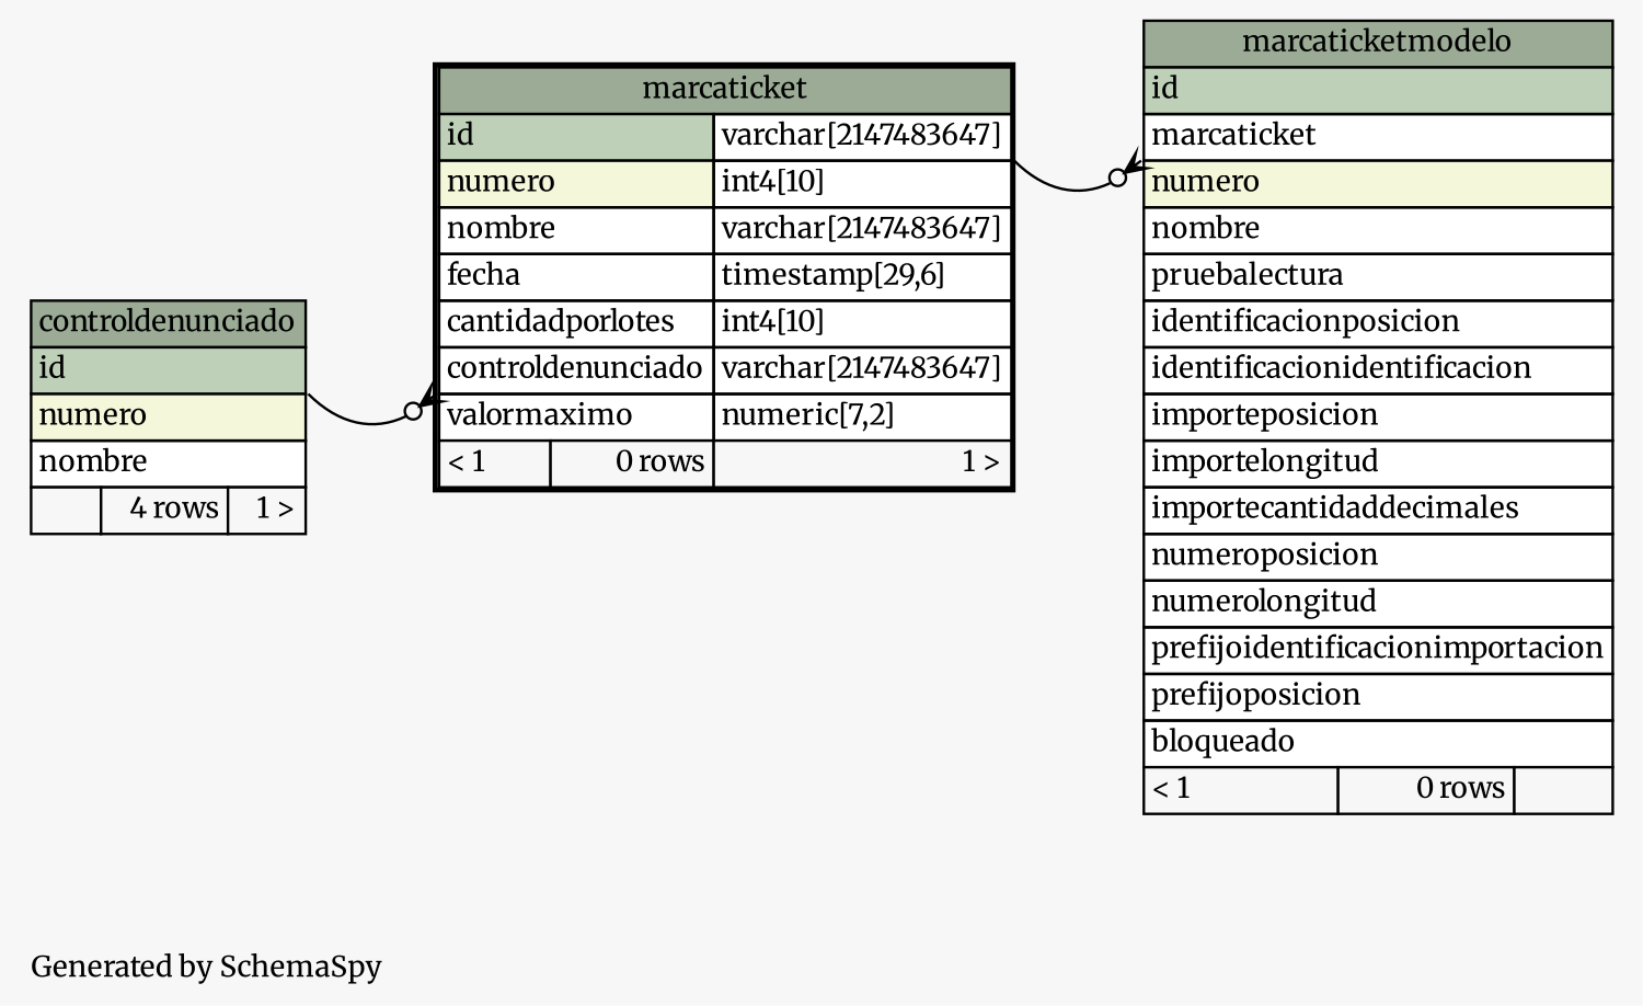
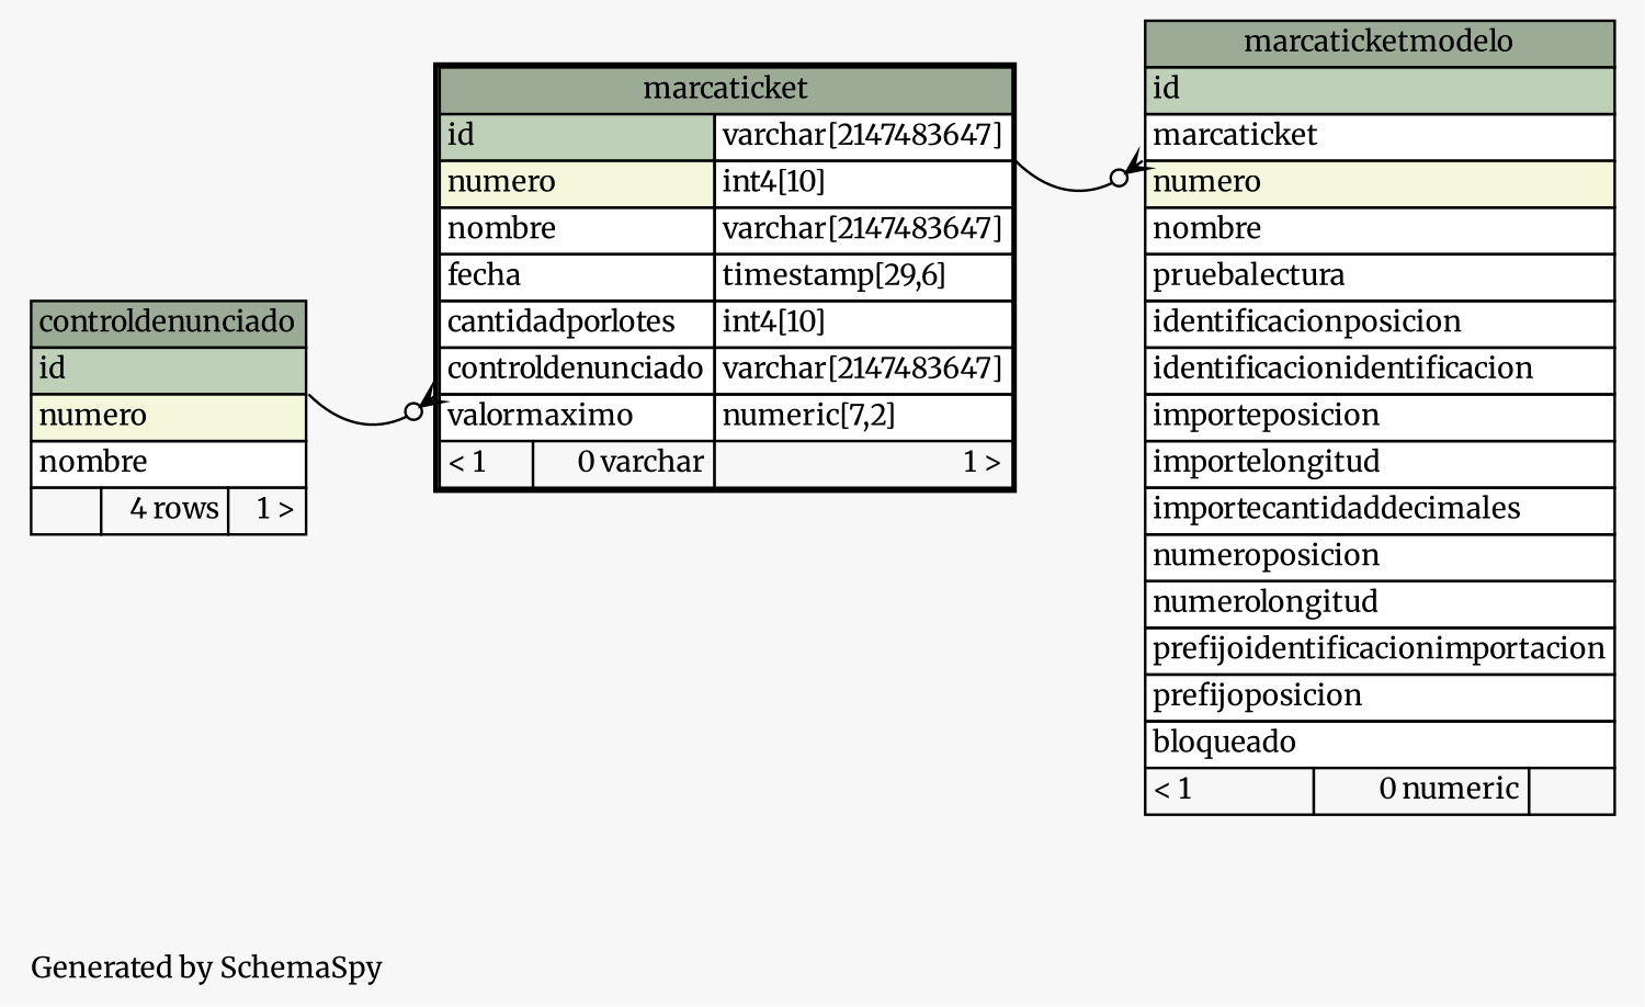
  digraph {
    bgcolor="#f7f7f7"
    fontname=Merriweather
    fontsize=11
    label="\nGenerated by SchemaSpy"
    labeljust=l
    nodesep=0.18
    rankdir=RL
    ranksep=0.46
    node [fontname=Merriweather fontsize=11 shape=plaintext]
    edge [arrowhead=none arrowsize=0.8 arrowtail=crowodot dir=back fontname=Merriweather]
-   n1 [label=<     <TABLE BORDER="2" CELLBORDER="1" CELLSPACING="0" BGCOLOR="#ffffff">       <TR><TD COLSPAN="3" BGCOLOR="#9bab96" ALIGN="CENTER">marcaticket</TD></TR>       <TR><TD PORT="id" COLSPAN="2" BGCOLOR="#bed1b8" ALIGN="LEFT">id</TD><TD PORT="id.type" ALIGN="LEFT">varchar[2147483647]</TD></TR>       <TR><TD PORT="numero" COLSPAN="2" BGCOLOR="#f4f7da" ALIGN="LEFT">numero</TD><TD PORT="numero.type" ALIGN="LEFT">int4[10]</TD></TR>       <TR><TD PORT="nombre" COLSPAN="2" ALIGN="LEFT">nombre</TD><TD PORT="nombre.type" ALIGN="LEFT">varchar[2147483647]</TD></TR>       <TR><TD PORT="fecha" COLSPAN="2" ALIGN="LEFT">fecha</TD><TD PORT="fecha.type" ALIGN="LEFT">timestamp[29,6]</TD></TR>       <TR><TD PORT="cantidadporlotes" COLSPAN="2" ALIGN="LEFT">cantidadporlotes</TD><TD PORT="cantidadporlotes.type" ALIGN="LEFT">int4[10]</TD></TR>       <TR><TD PORT="controldenunciado" COLSPAN="2" ALIGN="LEFT">controldenunciado</TD><TD PORT="controldenunciado.type" ALIGN="LEFT">varchar[2147483647]</TD></TR>       <TR><TD PORT="valormaximo" COLSPAN="2" ALIGN="LEFT">valormaximo</TD><TD PORT="valormaximo.type" ALIGN="LEFT">numeric[7,2]</TD></TR>       <TR><TD ALIGN="LEFT" BGCOLOR="#f7f7f7">&lt; 1</TD><TD ALIGN="RIGHT" BGCOLOR="#f7f7f7">0 rows</TD><TD ALIGN="RIGHT" BGCOLOR="#f7f7f7">1 &gt;</TD></TR>     </TABLE>>]
+   n1 [label=<     <TABLE BORDER="2" CELLBORDER="1" CELLSPACING="0" BGCOLOR="#ffffff">       <TR><TD COLSPAN="3" BGCOLOR="#9bab96" ALIGN="CENTER">marcaticket</TD></TR>       <TR><TD PORT="id" COLSPAN="2" BGCOLOR="#bed1b8" ALIGN="LEFT">id</TD><TD PORT="id.type" ALIGN="LEFT">varchar[2147483647]</TD></TR>       <TR><TD PORT="numero" COLSPAN="2" BGCOLOR="#f4f7da" ALIGN="LEFT">numero</TD><TD PORT="numero.type" ALIGN="LEFT">int4[10]</TD></TR>       <TR><TD PORT="nombre" COLSPAN="2" ALIGN="LEFT">nombre</TD><TD PORT="nombre.type" ALIGN="LEFT">varchar[2147483647]</TD></TR>       <TR><TD PORT="fecha" COLSPAN="2" ALIGN="LEFT">fecha</TD><TD PORT="fecha.type" ALIGN="LEFT">timestamp[29,6]</TD></TR>       <TR><TD PORT="cantidadporlotes" COLSPAN="2" ALIGN="LEFT">cantidadporlotes</TD><TD PORT="cantidadporlotes.type" ALIGN="LEFT">int4[10]</TD></TR>       <TR><TD PORT="controldenunciado" COLSPAN="2" ALIGN="LEFT">controldenunciado</TD><TD PORT="controldenunciado.type" ALIGN="LEFT">varchar[2147483647]</TD></TR>       <TR><TD PORT="valormaximo" COLSPAN="2" ALIGN="LEFT">valormaximo</TD><TD PORT="valormaximo.type" ALIGN="LEFT">numeric[7,2]</TD></TR>       <TR><TD ALIGN="LEFT" BGCOLOR="#f7f7f7">&lt; 1</TD><TD ALIGN="RIGHT" BGCOLOR="#f7f7f7">0 varchar</TD><TD ALIGN="RIGHT" BGCOLOR="#f7f7f7">1 &gt;</TD></TR>     </TABLE>>]
    n2 [label=<     <TABLE BORDER="0" CELLBORDER="1" CELLSPACING="0" BGCOLOR="#ffffff">       <TR><TD COLSPAN="3" BGCOLOR="#9bab96" ALIGN="CENTER">controldenunciado</TD></TR>       <TR><TD PORT="id" COLSPAN="3" BGCOLOR="#bed1b8" ALIGN="LEFT">id</TD></TR>       <TR><TD PORT="numero" COLSPAN="3" BGCOLOR="#f4f7da" ALIGN="LEFT">numero</TD></TR>       <TR><TD PORT="nombre" COLSPAN="3" ALIGN="LEFT">nombre</TD></TR>       <TR><TD ALIGN="LEFT" BGCOLOR="#f7f7f7">  </TD><TD ALIGN="RIGHT" BGCOLOR="#f7f7f7">4 rows</TD><TD ALIGN="RIGHT" BGCOLOR="#f7f7f7">1 &gt;</TD></TR>     </TABLE>>]
-   n3 [label=<     <TABLE BORDER="0" CELLBORDER="1" CELLSPACING="0" BGCOLOR="#ffffff">       <TR><TD COLSPAN="3" BGCOLOR="#9bab96" ALIGN="CENTER">marcaticketmodelo</TD></TR>       <TR><TD PORT="id" COLSPAN="3" BGCOLOR="#bed1b8" ALIGN="LEFT">id</TD></TR>       <TR><TD PORT="marcaticket" COLSPAN="3" ALIGN="LEFT">marcaticket</TD></TR>       <TR><TD PORT="numero" COLSPAN="3" BGCOLOR="#f4f7da" ALIGN="LEFT">numero</TD></TR>       <TR><TD PORT="nombre" COLSPAN="3" ALIGN="LEFT">nombre</TD></TR>       <TR><TD PORT="pruebalectura" COLSPAN="3" ALIGN="LEFT">pruebalectura</TD></TR>       <TR><TD PORT="identificacionposicion" COLSPAN="3" ALIGN="LEFT">identificacionposicion</TD></TR>       <TR><TD PORT="identificacionidentificacion" COLSPAN="3" ALIGN="LEFT">identificacionidentificacion</TD></TR>       <TR><TD PORT="importeposicion" COLSPAN="3" ALIGN="LEFT">importeposicion</TD></TR>       <TR><TD PORT="importelongitud" COLSPAN="3" ALIGN="LEFT">importelongitud</TD></TR>       <TR><TD PORT="importecantidaddecimales" COLSPAN="3" ALIGN="LEFT">importecantidaddecimales</TD></TR>       <TR><TD PORT="numeroposicion" COLSPAN="3" ALIGN="LEFT">numeroposicion</TD></TR>       <TR><TD PORT="numerolongitud" COLSPAN="3" ALIGN="LEFT">numerolongitud</TD></TR>       <TR><TD PORT="prefijoidentificacionimportacion" COLSPAN="3" ALIGN="LEFT">prefijoidentificacionimportacion</TD></TR>       <TR><TD PORT="prefijoposicion" COLSPAN="3" ALIGN="LEFT">prefijoposicion</TD></TR>       <TR><TD PORT="bloqueado" COLSPAN="3" ALIGN="LEFT">bloqueado</TD></TR>       <TR><TD ALIGN="LEFT" BGCOLOR="#f7f7f7">&lt; 1</TD><TD ALIGN="RIGHT" BGCOLOR="#f7f7f7">0 rows</TD><TD ALIGN="RIGHT" BGCOLOR="#f7f7f7">  </TD></TR>     </TABLE>>]
+   n3 [label=<     <TABLE BORDER="0" CELLBORDER="1" CELLSPACING="0" BGCOLOR="#ffffff">       <TR><TD COLSPAN="3" BGCOLOR="#9bab96" ALIGN="CENTER">marcaticketmodelo</TD></TR>       <TR><TD PORT="id" COLSPAN="3" BGCOLOR="#bed1b8" ALIGN="LEFT">id</TD></TR>       <TR><TD PORT="marcaticket" COLSPAN="3" ALIGN="LEFT">marcaticket</TD></TR>       <TR><TD PORT="numero" COLSPAN="3" BGCOLOR="#f4f7da" ALIGN="LEFT">numero</TD></TR>       <TR><TD PORT="nombre" COLSPAN="3" ALIGN="LEFT">nombre</TD></TR>       <TR><TD PORT="pruebalectura" COLSPAN="3" ALIGN="LEFT">pruebalectura</TD></TR>       <TR><TD PORT="identificacionposicion" COLSPAN="3" ALIGN="LEFT">identificacionposicion</TD></TR>       <TR><TD PORT="identificacionidentificacion" COLSPAN="3" ALIGN="LEFT">identificacionidentificacion</TD></TR>       <TR><TD PORT="importeposicion" COLSPAN="3" ALIGN="LEFT">importeposicion</TD></TR>       <TR><TD PORT="importelongitud" COLSPAN="3" ALIGN="LEFT">importelongitud</TD></TR>       <TR><TD PORT="importecantidaddecimales" COLSPAN="3" ALIGN="LEFT">importecantidaddecimales</TD></TR>       <TR><TD PORT="numeroposicion" COLSPAN="3" ALIGN="LEFT">numeroposicion</TD></TR>       <TR><TD PORT="numerolongitud" COLSPAN="3" ALIGN="LEFT">numerolongitud</TD></TR>       <TR><TD PORT="prefijoidentificacionimportacion" COLSPAN="3" ALIGN="LEFT">prefijoidentificacionimportacion</TD></TR>       <TR><TD PORT="prefijoposicion" COLSPAN="3" ALIGN="LEFT">prefijoposicion</TD></TR>       <TR><TD PORT="bloqueado" COLSPAN="3" ALIGN="LEFT">bloqueado</TD></TR>       <TR><TD ALIGN="LEFT" BGCOLOR="#f7f7f7">&lt; 1</TD><TD ALIGN="RIGHT" BGCOLOR="#f7f7f7">0 numeric</TD><TD ALIGN="RIGHT" BGCOLOR="#f7f7f7">  </TD></TR>     </TABLE>>]
    n1 -> n2 [headport="id:se" tailport="controldenunciado:sw"]
    n3 -> n1 [headport="id.type:se" tailport="marcaticket:sw"]
  }
